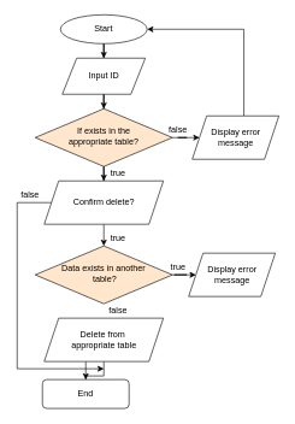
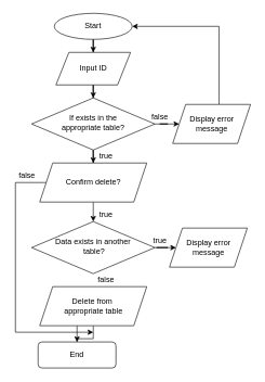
  <mxCell id="0" />
  <mxCell id="1" parent="0" />
  <mxCell id="2" value="" style="edgeStyle=orthogonalEdgeStyle;rounded=0;orthogonalLoop=1;jettySize=auto;html=1;" parent="1" source="3" target="8" edge="1"><mxGeometry relative="1" as="geometry" /></mxCell>
  <mxCell id="3" value="Start" style="ellipse;whiteSpace=wrap;html=1;fontSize=12;glass=0;strokeWidth=1;shadow=0;" parent="1" vertex="1"><mxGeometry x="83" y="20" width="120" height="40" as="geometry" /></mxCell>
  <mxCell id="4" value="" style="edgeStyle=orthogonalEdgeStyle;rounded=0;orthogonalLoop=1;jettySize=auto;html=1;entryX=0;entryY=0.5;entryDx=0;entryDy=0;" parent="1" source="6" target="13" edge="1"><mxGeometry relative="1" as="geometry"><mxPoint x="243" y="190" as="targetPoint" /></mxGeometry></mxCell>
  <mxCell id="5" value="" style="edgeStyle=orthogonalEdgeStyle;rounded=0;orthogonalLoop=1;jettySize=auto;html=1;" parent="1" source="6" target="11" edge="1"><mxGeometry relative="1" as="geometry" /></mxCell>
- <mxCell id="6" value="&lt;div&gt;If exists in the&lt;/div&gt;&lt;div&gt;appropriate table?&lt;/div&gt;" style="rhombus;whiteSpace=wrap;html=1;shadow=0;fontFamily=Helvetica;fontSize=12;align=center;strokeWidth=1;spacing=6;spacingTop=-4;fillColor=#ffe6cc;" parent="1" vertex="1"><mxGeometry x="48" y="150" width="190" height="80" as="geometry" /></mxCell>
+ <mxCell id="6" value="&lt;div&gt;If exists in the&lt;/div&gt;&lt;div&gt;appropriate table?&lt;/div&gt;" style="rhombus;whiteSpace=wrap;html=1;shadow=0;fontFamily=Helvetica;fontSize=12;align=center;strokeWidth=1;spacing=6;spacingTop=-4;" parent="1" vertex="1"><mxGeometry x="48" y="150" width="190" height="80" as="geometry" /></mxCell>
  <mxCell id="7" value="" style="edgeStyle=orthogonalEdgeStyle;rounded=0;orthogonalLoop=1;jettySize=auto;html=1;" parent="1" source="8" target="6" edge="1"><mxGeometry relative="1" as="geometry" /></mxCell>
  <mxCell id="8" value="Input ID" style="shape=parallelogram;perimeter=parallelogramPerimeter;whiteSpace=wrap;html=1;fixedSize=1;" parent="1" vertex="1"><mxGeometry x="85.5" y="80" width="115" height="50" as="geometry" /></mxCell>
  <mxCell id="9" style="edgeStyle=orthogonalEdgeStyle;rounded=0;orthogonalLoop=1;jettySize=auto;html=1;entryX=0.5;entryY=0;entryDx=0;entryDy=0;" parent="1" target="17" edge="1"><mxGeometry relative="1" as="geometry"><mxPoint x="143" y="310" as="sourcePoint" /><mxPoint x="143" y="330" as="targetPoint" /></mxGeometry></mxCell>
  <mxCell id="10" style="edgeStyle=orthogonalEdgeStyle;rounded=0;orthogonalLoop=1;jettySize=auto;html=1;exitX=0;exitY=0.5;exitDx=0;exitDy=0;" parent="1" source="11" edge="1"><mxGeometry relative="1" as="geometry"><mxPoint x="143" y="510" as="targetPoint" /><Array as="points"><mxPoint x="23" y="280" /><mxPoint x="23" y="510" /></Array></mxGeometry></mxCell>
  <mxCell id="11" value="&lt;span&gt;Confirm delete?&lt;/span&gt;" style="shape=parallelogram;perimeter=parallelogramPerimeter;whiteSpace=wrap;html=1;fixedSize=1;" parent="1" vertex="1"><mxGeometry x="60.5" y="250" width="165" height="60" as="geometry" /></mxCell>
  <mxCell id="12" style="edgeStyle=orthogonalEdgeStyle;rounded=0;orthogonalLoop=1;jettySize=auto;html=1;entryX=1;entryY=0.5;entryDx=0;entryDy=0;" parent="1" source="13" edge="1" target="3"><mxGeometry relative="1" as="geometry"><mxPoint x="143" y="40" as="targetPoint" /><Array as="points"><mxPoint x="337" y="40" /><mxPoint x="203" y="40" /></Array></mxGeometry></mxCell>
  <mxCell id="13" value="&lt;div&gt;Display error&lt;/div&gt;&lt;div&gt;message&lt;/div&gt;" style="shape=parallelogram;perimeter=parallelogramPerimeter;whiteSpace=wrap;html=1;fixedSize=1;" parent="1" vertex="1"><mxGeometry x="265.5" y="160" width="120" height="60" as="geometry" /></mxCell>
  <mxCell id="14" value="false" style="text;html=1;strokeColor=none;fillColor=none;align=center;verticalAlign=middle;whiteSpace=wrap;rounded=0;" parent="1" vertex="1"><mxGeometry x="225.5" y="170" width="40" height="20" as="geometry" /></mxCell>
  <mxCell id="15" value="true" style="text;html=1;strokeColor=none;fillColor=none;align=center;verticalAlign=middle;whiteSpace=wrap;rounded=0;" parent="1" vertex="1"><mxGeometry x="143" y="230" width="40" height="20" as="geometry" /></mxCell>
  <mxCell id="16" value="" style="edgeStyle=orthogonalEdgeStyle;rounded=0;orthogonalLoop=1;jettySize=auto;html=1;entryX=0;entryY=0.5;entryDx=0;entryDy=0;" parent="1" source="17" target="22" edge="1"><mxGeometry relative="1" as="geometry"><mxPoint x="238" y="380" as="targetPoint" /></mxGeometry></mxCell>
- <mxCell id="17" value="Data exists in another&lt;br&gt;&amp;nbsp;table?" style="rhombus;whiteSpace=wrap;html=1;shadow=0;fontFamily=Helvetica;fontSize=12;align=center;strokeWidth=1;spacing=6;spacingTop=-4;fillColor=#ffe6cc;" parent="1" vertex="1"><mxGeometry x="48" y="340" width="190" height="80" as="geometry" /></mxCell>
+ <mxCell id="17" value="Data exists in another&lt;br&gt;&amp;nbsp;table?" style="rhombus;whiteSpace=wrap;html=1;shadow=0;fontFamily=Helvetica;fontSize=12;align=center;strokeWidth=1;spacing=6;spacingTop=-4;" parent="1" vertex="1"><mxGeometry x="48" y="340" width="190" height="80" as="geometry" /></mxCell>
  <mxCell id="18" value="" style="edgeStyle=orthogonalEdgeStyle;rounded=0;orthogonalLoop=1;jettySize=auto;html=1;" parent="1" source="19" target="24" edge="1"><mxGeometry relative="1" as="geometry" /></mxCell>
  <mxCell id="19" value="End" style="rounded=1;whiteSpace=wrap;html=1;fontSize=12;glass=0;strokeWidth=1;shadow=0;" parent="1" vertex="1"><mxGeometry x="58" y="525" width="120" height="40" as="geometry" /></mxCell>
  <mxCell id="20" value="" style="edgeStyle=orthogonalEdgeStyle;rounded=0;orthogonalLoop=1;jettySize=auto;html=1;" parent="1" source="21" target="19" edge="1"><mxGeometry relative="1" as="geometry" /></mxCell>
  <mxCell id="21" value="&lt;span&gt;Delete from&amp;nbsp;&lt;br&gt;&lt;/span&gt;appropriate table" style="shape=parallelogram;perimeter=parallelogramPerimeter;whiteSpace=wrap;html=1;fixedSize=1;" parent="1" vertex="1"><mxGeometry x="60.5" y="440" width="165" height="60" as="geometry" /></mxCell>
  <mxCell id="22" value="&lt;div&gt;Display error&lt;/div&gt;&lt;div&gt;message&lt;/div&gt;" style="shape=parallelogram;perimeter=parallelogramPerimeter;whiteSpace=wrap;html=1;fixedSize=1;" parent="1" vertex="1"><mxGeometry x="260.5" y="350" width="120" height="60" as="geometry" /></mxCell>
  <mxCell id="23" value="true" style="text;html=1;strokeColor=none;fillColor=none;align=center;verticalAlign=middle;whiteSpace=wrap;rounded=0;" parent="1" vertex="1"><mxGeometry x="225.5" y="360" width="40" height="20" as="geometry" /></mxCell>
  <mxCell id="24" value="false" style="text;html=1;strokeColor=none;fillColor=none;align=center;verticalAlign=middle;whiteSpace=wrap;rounded=0;" parent="1" vertex="1"><mxGeometry x="143" y="420" width="40" height="20" as="geometry" /></mxCell>
  <mxCell id="25" value="true" style="text;html=1;strokeColor=none;fillColor=none;align=center;verticalAlign=middle;whiteSpace=wrap;rounded=0;" parent="1" vertex="1"><mxGeometry x="143" y="320" width="40" height="20" as="geometry" /></mxCell>
  <mxCell id="26" value="false" style="text;html=1;strokeColor=none;fillColor=none;align=center;verticalAlign=middle;whiteSpace=wrap;rounded=0;" parent="1" vertex="1"><mxGeometry x="20.5" y="260" width="40" height="20" as="geometry" /></mxCell>
